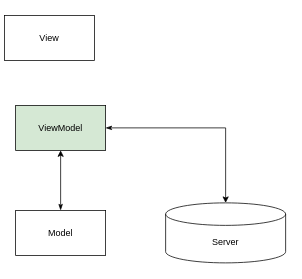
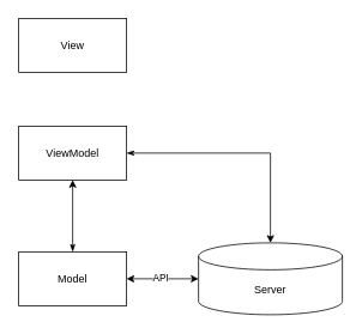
  <mxCell id="0" />
  <mxCell id="1" parent="0" />
- <mxCell id="2" value="View" style="rounded=0;whiteSpace=wrap;html=1;" vertex="1" parent="1"><mxGeometry x="5" y="20" width="120" height="60" as="geometry" /></mxCell>
+ <mxCell id="2" value="View" style="rounded=0;whiteSpace=wrap;html=1;" vertex="1" parent="1"><mxGeometry x="20" y="20" width="120" height="60" as="geometry" /></mxCell>
  <mxCell id="3" style="edgeStyle=orthogonalEdgeStyle;rounded=0;orthogonalLoop=1;jettySize=auto;html=1;startArrow=classicThin;startFill=1;" edge="1" parent="1" source="4" target="7"><mxGeometry relative="1" as="geometry" /></mxCell>
- <mxCell id="4" value="ViewModel" style="rounded=0;whiteSpace=wrap;html=1;fillColor=#d5e8d4;" vertex="1" parent="1"><mxGeometry x="20" y="140" width="120" height="60" as="geometry" /></mxCell>
+ <mxCell id="4" value="ViewModel" style="rounded=0;whiteSpace=wrap;html=1;" vertex="1" parent="1"><mxGeometry x="20" y="140" width="120" height="60" as="geometry" /></mxCell>
  <mxCell id="5" style="edgeStyle=orthogonalEdgeStyle;rounded=0;orthogonalLoop=1;jettySize=auto;html=1;entryX=0.5;entryY=1;entryDx=0;entryDy=0;startArrow=classicThin;startFill=1;" edge="1" parent="1" source="6" target="4"><mxGeometry relative="1" as="geometry" /></mxCell>
  <mxCell id="6" value="Model" style="rounded=0;whiteSpace=wrap;html=1;" vertex="1" parent="1"><mxGeometry x="20" y="280" width="120" height="60" as="geometry" /></mxCell>
  <mxCell id="7" value="Server" style="shape=cylinder3;whiteSpace=wrap;html=1;boundedLbl=1;backgroundOutline=1;size=15;" vertex="1" parent="1"><mxGeometry x="220" y="270" width="160" height="80" as="geometry" /></mxCell>
+ <mxCell id="8" value="" style="endArrow=classic;startArrow=classic;html=1;exitX=1;exitY=0.5;exitDx=0;exitDy=0;entryX=0;entryY=0.5;entryDx=0;entryDy=0;entryPerimeter=0;" edge="1" parent="1" source="6" target="7"><mxGeometry width="50" height="50" relative="1" as="geometry"><mxPoint x="150" y="340" as="sourcePoint" /><mxPoint x="200" y="290" as="targetPoint" /></mxGeometry></mxCell>
+ <mxCell id="9" value="API" style="edgeLabel;html=1;align=center;verticalAlign=middle;resizable=0;points=[];" vertex="1" connectable="0" parent="8"><mxGeometry x="-0.075" y="2" relative="1" as="geometry"><mxPoint as="offset" /></mxGeometry></mxCell>
